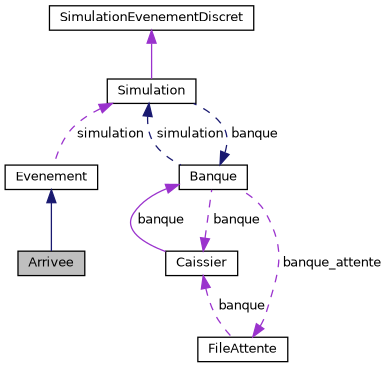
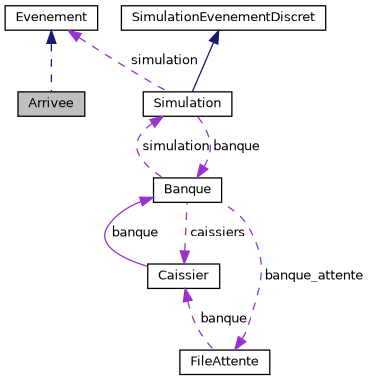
  digraph {
    node [color=black fillcolor=white fontname=Helvetica fontsize=10 shape=record style=filled]
    edge [color=darkorchid3 dir=back fontname=Helvetica fontsize=10 labelfontname=Helvetica labelfontsize=10 style=dashed]
    n1 [fillcolor=grey75 fontcolor=black height=0.2 label=Arrivee width=0.4]
    n2 [height=0.2 label=Evenement width=0.4]
    n3 [height=0.2 label=Simulation width=0.4]
    n4 [height=0.2 label=Banque width=0.4]
    n5 [height=0.2 label=Caissier width=0.4]
    n6 [height=0.2 label=SimulationEvenementDiscret width=0.4]
    n7 [height=0.2 label=FileAttente width=0.4]
-   n2 -> n1 [color=midnightblue style=solid]
-   n3 -> n2 [label=" simulation"]
-   n3 -> n4 [color=midnightblue label=" simulation"]
-   n4 -> n3 [color=midnightblue label=" banque"]
+   n2 -> n1 [color=midnightblue]
+   n2 -> n3 [label=" simulation"]
+   n3 -> n4 [label=" simulation"]
+   n4 -> n3 [label=" banque"]
    n4 -> n5 [label=" banque" style=solid]
-   n5 -> n4 [label=" banque"]
+   n5 -> n4 [label=" caissiers"]
    n5 -> n7 [label=" banque"]
-   n6 -> n3 [style=solid]
+   n6 -> n3 [color=midnightblue style=solid]
    n7 -> n4 [label=" banque_attente"]
  }
